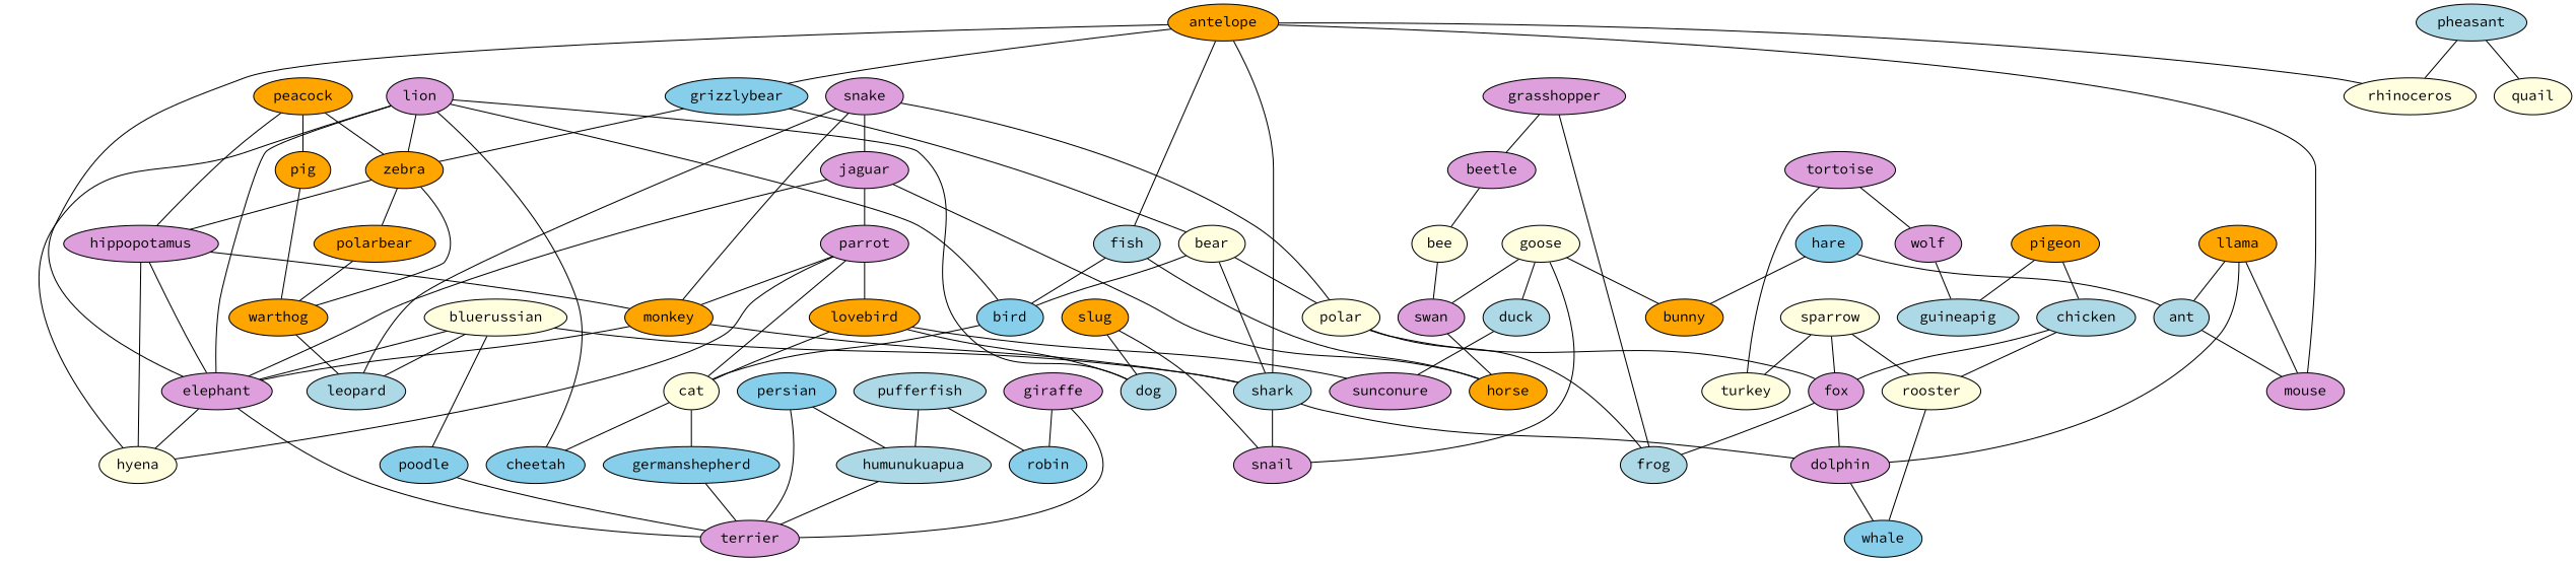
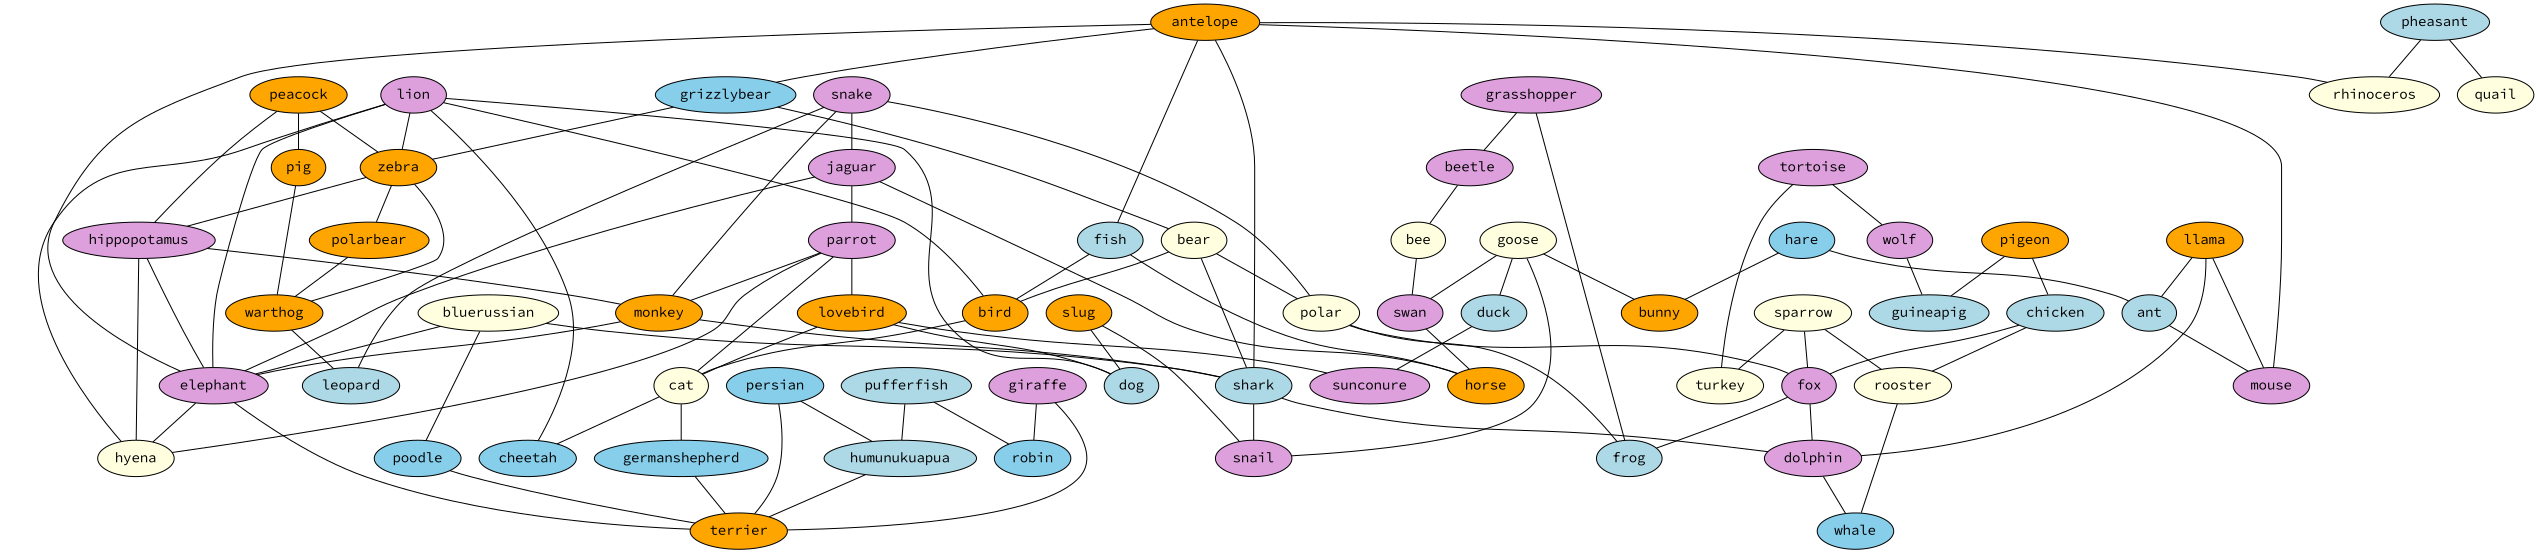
  strict graph {
    fontname="Source Code Pro"
    node [fillcolor=plum fontname="Source Code Pro" style=filled]
    edge [fontname="Source Code Pro" weight=1]
    peacock [fillcolor=orange]
    zebra [fillcolor=orange]
    hippopotamus
    pig [fillcolor=orange]
    polarbear [fillcolor=orange]
    warthog [fillcolor=orange]
    elephant
    monkey [fillcolor=orange]
    hyena [fillcolor=lightyellow]
    leopard [fillcolor=lightblue]
-   terrier
+   terrier [fillcolor=orange]
    shark [fillcolor=lightblue]
    antelope [fillcolor=orange]
    grizzlybear [fillcolor=skyblue]
    fish [fillcolor=lightblue]
    mouse
    rhinoceros [fillcolor=lightyellow]
    bear [fillcolor=lightyellow]
-   bird [fillcolor=skyblue]
+   bird [fillcolor=orange]
    horse [fillcolor=orange]
    dolphin
    snail
    polar [fillcolor=lightyellow]
    parrot
    lovebird [fillcolor=orange]
    cat [fillcolor=lightyellow]
    whale [fillcolor=skyblue]
    pheasant [fillcolor=lightblue]
    quail [fillcolor=lightyellow]
    sparrow [fillcolor=lightyellow]
    fox
    turkey [fillcolor=lightyellow]
    rooster [fillcolor=lightyellow]
    frog [fillcolor=lightblue]
    pigeon [fillcolor=orange]
    chicken [fillcolor=lightblue]
    guineapig [fillcolor=lightblue]
    sunconure
    dog [fillcolor=lightblue]
    cheetah [fillcolor=skyblue]
    germanshepherd [fillcolor=skyblue]
    giraffe
    robin [fillcolor=skyblue]
    snake
    jaguar
    llama [fillcolor=orange]
    ant [fillcolor=lightblue]
    bluerussian [fillcolor=lightyellow]
    poodle [fillcolor=skyblue]
    persian [fillcolor=skyblue]
    humunukuapua [fillcolor=lightblue]
    grasshopper
    beetle
    bee [fillcolor=lightyellow]
    swan
    goose [fillcolor=lightyellow]
    duck [fillcolor=lightblue]
    bunny [fillcolor=orange]
    lion
    slug [fillcolor=orange]
    tortoise
    wolf
    hare [fillcolor=skyblue]
    pufferfish [fillcolor=lightblue]
    peacock -- zebra
    peacock -- hippopotamus
    peacock -- pig
    zebra -- hippopotamus
    zebra -- polarbear
    zebra -- warthog
    hippopotamus -- elephant
    hippopotamus -- monkey
    hippopotamus -- hyena
    pig -- warthog
    polarbear -- warthog
    warthog -- leopard
    elephant -- hyena
    elephant -- terrier
    monkey -- elephant
    monkey -- shark
    shark -- dolphin
    shark -- snail
    antelope -- elephant
    antelope -- shark
    antelope -- grizzlybear
    antelope -- fish
    antelope -- mouse
    antelope -- rhinoceros
    grizzlybear -- zebra
    grizzlybear -- bear
    fish -- bird
    fish -- horse
    bear -- shark
    bear -- bird
    bear -- polar
    bird -- cat
    dolphin -- whale
    polar -- fox
    polar -- frog
    parrot -- monkey
    parrot -- hyena
    parrot -- lovebird
    parrot -- cat
    lovebird -- cat
    lovebird -- sunconure
    lovebird -- dog
    cat -- cheetah
    cat -- germanshepherd
    pheasant -- rhinoceros
    pheasant -- quail
    sparrow -- fox
    sparrow -- turkey
    sparrow -- rooster
    fox -- dolphin
    fox -- frog
    rooster -- whale
    pigeon -- chicken
    pigeon -- guineapig
    chicken -- fox
    chicken -- rooster
    germanshepherd -- terrier
    giraffe -- terrier
    giraffe -- robin
    snake -- monkey
    snake -- leopard
    snake -- polar
    snake -- jaguar
    jaguar -- elephant
    jaguar -- horse
    jaguar -- parrot
    llama -- mouse
    llama -- dolphin
    llama -- ant
    ant -- mouse
    bluerussian -- elephant
-   bluerussian -- leopard
    bluerussian -- shark
    bluerussian -- poodle
    poodle -- terrier
    persian -- terrier
    persian -- humunukuapua
    humunukuapua -- terrier
    grasshopper -- frog
    grasshopper -- beetle
    beetle -- bee
    bee -- swan
    swan -- horse
    goose -- snail
    goose -- swan
    goose -- duck
    goose -- bunny
    duck -- sunconure
    lion -- zebra
    lion -- elephant
    lion -- hyena
    lion -- bird
    lion -- dog
    lion -- cheetah
    slug -- snail
    slug -- dog
    tortoise -- turkey
    tortoise -- wolf
    wolf -- guineapig
    hare -- ant
    hare -- bunny
    pufferfish -- robin
    pufferfish -- humunukuapua
  }
